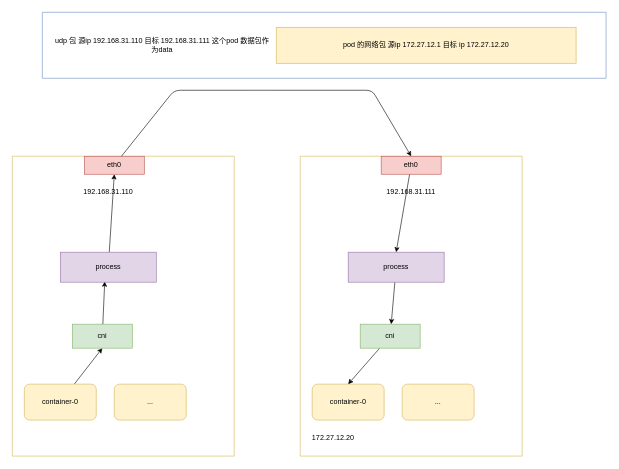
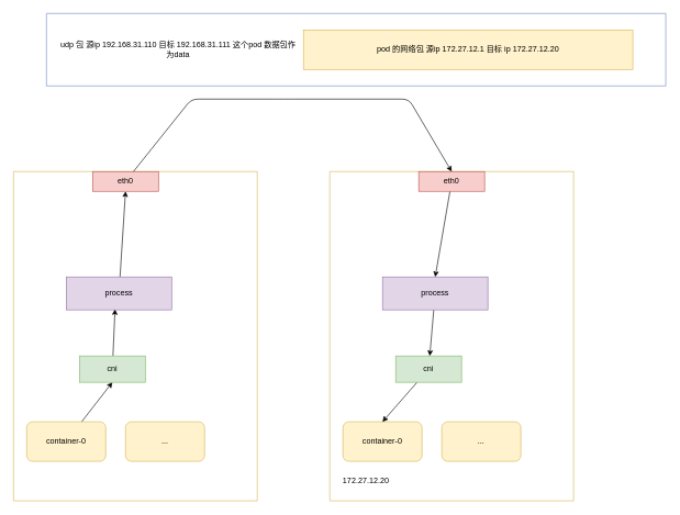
  <mxCell id="0" />
  <mxCell id="1" parent="0" />
  <mxCell id="2" value="" style="swimlane;startSize=0;fillColor=#fff2cc;strokeColor=#d6b656;" parent="1" vertex="1"><mxGeometry x="500" y="260" width="370" height="500" as="geometry" /></mxCell>
  <mxCell id="3" value="container-0" style="rounded=1;whiteSpace=wrap;html=1;fillColor=#fff2cc;strokeColor=#d6b656;" parent="2" vertex="1"><mxGeometry x="20" y="380" width="120" height="60" as="geometry" /></mxCell>
  <mxCell id="4" value="..." style="rounded=1;whiteSpace=wrap;html=1;fillColor=#fff2cc;strokeColor=#d6b656;" parent="2" vertex="1"><mxGeometry x="170" y="380" width="120" height="60" as="geometry" /></mxCell>
  <mxCell id="5" style="edgeStyle=none;html=1;entryX=0.5;entryY=0;entryDx=0;entryDy=0;" parent="2" source="6" target="3" edge="1"><mxGeometry relative="1" as="geometry" /></mxCell>
  <mxCell id="6" value="cni" style="rounded=0;whiteSpace=wrap;html=1;fillColor=#d5e8d4;strokeColor=#82b366;" parent="2" vertex="1"><mxGeometry x="100" y="280" width="100" height="40" as="geometry" /></mxCell>
  <mxCell id="7" value="" style="edgeStyle=none;html=1;" parent="2" source="8" target="6" edge="1"><mxGeometry relative="1" as="geometry" /></mxCell>
  <mxCell id="8" value="process" style="rounded=0;whiteSpace=wrap;html=1;fillColor=#e1d5e7;strokeColor=#9673a6;" parent="2" vertex="1"><mxGeometry x="80" y="160" width="160" height="50" as="geometry" /></mxCell>
  <mxCell id="9" style="edgeStyle=none;html=1;entryX=0.5;entryY=0;entryDx=0;entryDy=0;" parent="2" source="10" target="8" edge="1"><mxGeometry relative="1" as="geometry" /></mxCell>
  <mxCell id="10" value="eth0" style="rounded=0;whiteSpace=wrap;html=1;fillColor=#f8cecc;strokeColor=#b85450;" parent="2" vertex="1"><mxGeometry x="135" width="100" height="30" as="geometry" /></mxCell>
- <mxCell id="11" value="192.168.31.111" style="text;html=1;strokeColor=none;fillColor=none;align=center;verticalAlign=middle;whiteSpace=wrap;rounded=0;" parent="2" vertex="1"><mxGeometry x="115" y="50" width="140" height="20" as="geometry" /></mxCell>
  <mxCell id="12" value="172.27.12.20" style="text;html=1;strokeColor=none;fillColor=none;align=center;verticalAlign=middle;whiteSpace=wrap;rounded=0;" parent="2" vertex="1"><mxGeometry x="10" y="460" width="90" height="20" as="geometry" /></mxCell>
  <mxCell id="13" value="" style="swimlane;startSize=0;fillColor=#fff2cc;strokeColor=#d6b656;" parent="1" vertex="1"><mxGeometry x="20" y="260" width="370" height="500" as="geometry" /></mxCell>
  <mxCell id="14" style="edgeStyle=none;html=1;entryX=0.5;entryY=1;entryDx=0;entryDy=0;" parent="13" source="15" target="18" edge="1"><mxGeometry relative="1" as="geometry" /></mxCell>
  <mxCell id="15" value="container-0" style="rounded=1;whiteSpace=wrap;html=1;fillColor=#fff2cc;strokeColor=#d6b656;" parent="13" vertex="1"><mxGeometry x="20" y="380" width="120" height="60" as="geometry" /></mxCell>
  <mxCell id="16" value="..." style="rounded=1;whiteSpace=wrap;html=1;fillColor=#fff2cc;strokeColor=#d6b656;" parent="13" vertex="1"><mxGeometry x="170" y="380" width="120" height="60" as="geometry" /></mxCell>
  <mxCell id="17" style="edgeStyle=none;html=1;entryX=0.463;entryY=0.98;entryDx=0;entryDy=0;entryPerimeter=0;" parent="13" source="18" target="20" edge="1"><mxGeometry relative="1" as="geometry" /></mxCell>
  <mxCell id="18" value="cni" style="rounded=0;whiteSpace=wrap;html=1;fillColor=#d5e8d4;strokeColor=#82b366;" parent="13" vertex="1"><mxGeometry x="100" y="280" width="100" height="40" as="geometry" /></mxCell>
  <mxCell id="19" style="edgeStyle=none;html=1;entryX=0.5;entryY=1;entryDx=0;entryDy=0;" parent="13" source="20" target="21" edge="1"><mxGeometry relative="1" as="geometry" /></mxCell>
  <mxCell id="20" value="process" style="rounded=0;whiteSpace=wrap;html=1;fillColor=#e1d5e7;strokeColor=#9673a6;" parent="13" vertex="1"><mxGeometry x="80" y="160" width="160" height="50" as="geometry" /></mxCell>
  <mxCell id="21" value="eth0" style="rounded=0;whiteSpace=wrap;html=1;fillColor=#f8cecc;strokeColor=#b85450;" parent="13" vertex="1"><mxGeometry x="120" width="100" height="30" as="geometry" /></mxCell>
- <mxCell id="22" value="192.168.31.110" style="text;html=1;strokeColor=none;fillColor=none;align=center;verticalAlign=middle;whiteSpace=wrap;rounded=0;" parent="13" vertex="1"><mxGeometry x="90" y="50" width="140" height="20" as="geometry" /></mxCell>
  <mxCell id="23" style="edgeStyle=none;html=1;entryX=0.5;entryY=0;entryDx=0;entryDy=0;" parent="1" source="21" target="10" edge="1"><mxGeometry relative="1" as="geometry"><Array as="points"><mxPoint x="290" y="150" /><mxPoint x="430" y="150" /><mxPoint x="620" y="150" /></Array></mxGeometry></mxCell>
  <mxCell id="24" value="" style="swimlane;startSize=0;fillColor=#dae8fc;strokeColor=#6c8ebf;" parent="1" vertex="1"><mxGeometry x="70" width="940" height="110" as="geometry" y="20" /></mxCell>
  <mxCell id="25" value="pod 的网络包 源ip 172.27.12.1 目标 ip 172.27.12.20" style="rounded=0;whiteSpace=wrap;html=1;fillColor=#fff2cc;strokeColor=#d6b656;" parent="24" vertex="1"><mxGeometry x="390" y="25" width="500" height="60" as="geometry" /></mxCell>
  <mxCell id="26" value="udp 包 源ip 192.168.31.110 目标 192.168.31.111 这个pod 数据包作为data" style="text;html=1;strokeColor=none;fillColor=none;align=center;verticalAlign=middle;whiteSpace=wrap;rounded=0;" parent="24" vertex="1"><mxGeometry x="20" y="40" width="360" height="30" as="geometry" /></mxCell>
